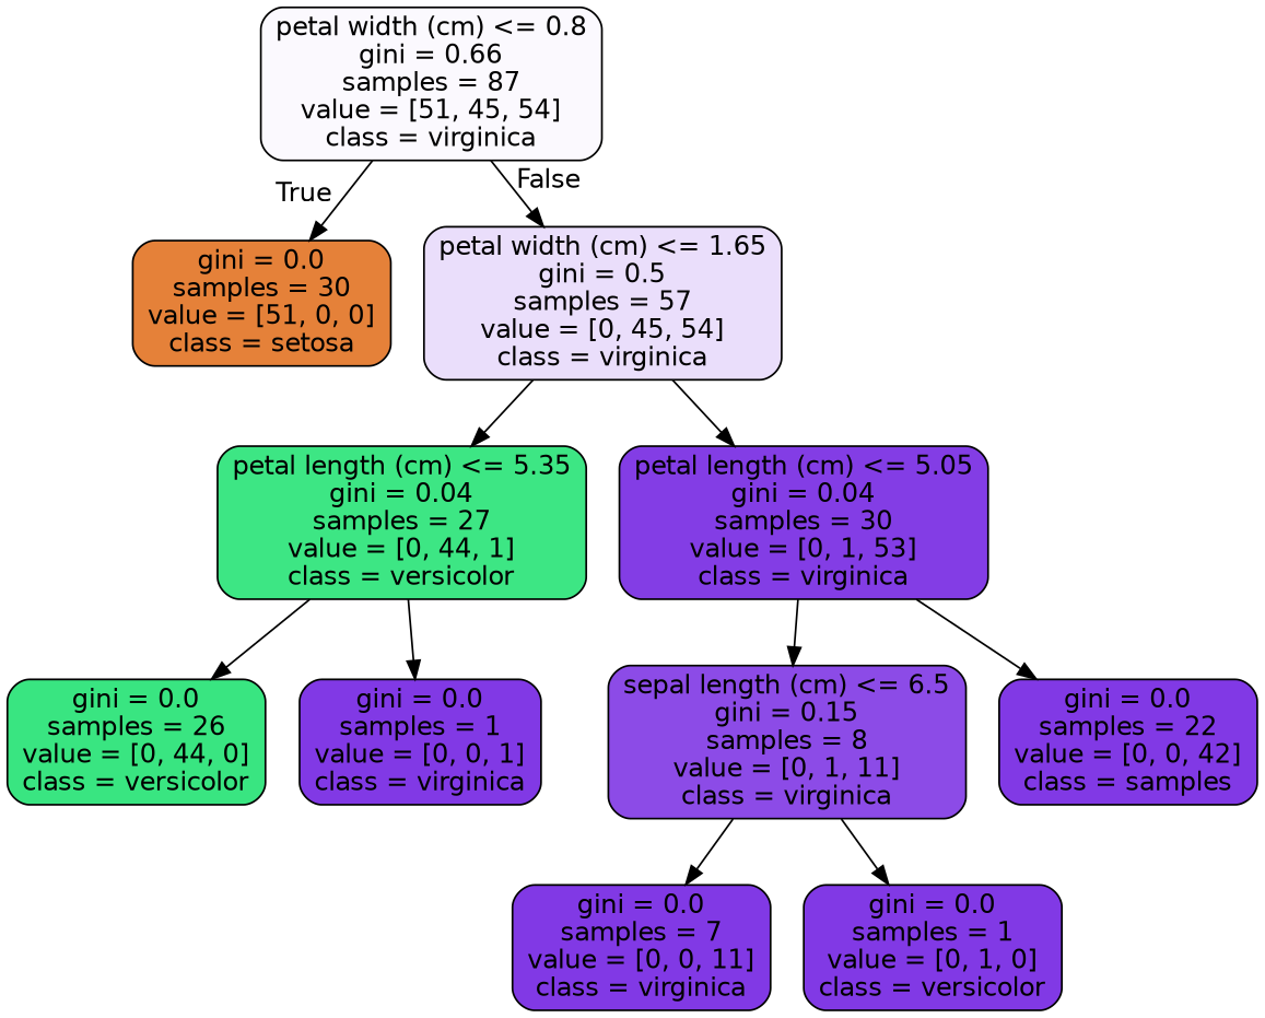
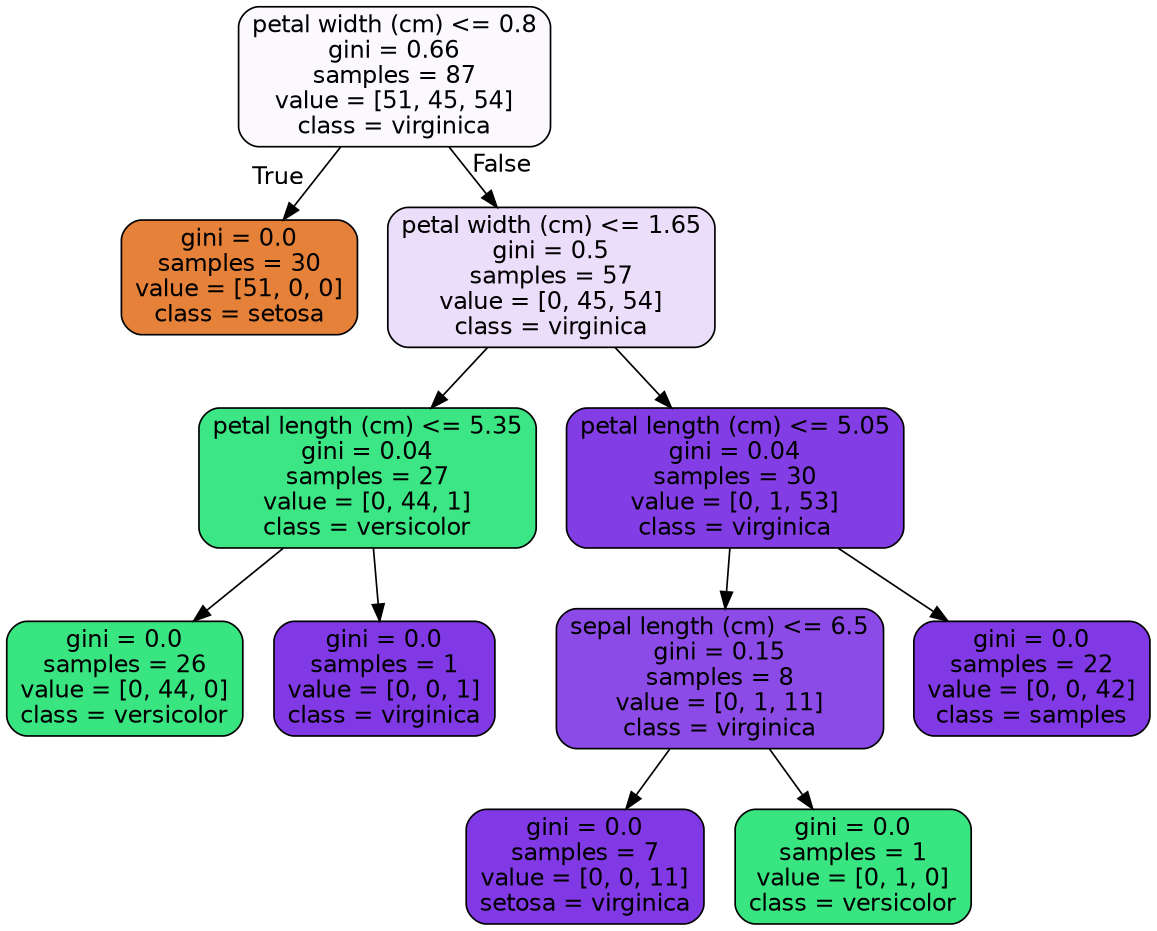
  digraph {
    node [color=black fillcolor="#8139e5" fontname=helvetica shape=box style="filled, rounded"]
    edge [fontname=helvetica]
    n1 [fillcolor="#fbf9fe" label="petal width (cm) <= 0.8\ngini = 0.66\nsamples = 87\nvalue = [51, 45, 54]\nclass = virginica"]
    n2 [fillcolor="#e58139" label="gini = 0.0\nsamples = 30\nvalue = [51, 0, 0]\nclass = setosa"]
    n3 [fillcolor="#eadefb" label="petal width (cm) <= 1.65\ngini = 0.5\nsamples = 57\nvalue = [0, 45, 54]\nclass = virginica"]
    n4 [fillcolor="#3de684" label="petal length (cm) <= 5.35\ngini = 0.04\nsamples = 27\nvalue = [0, 44, 1]\nclass = versicolor"]
    n5 [fillcolor="#833de5" label="petal length (cm) <= 5.05\ngini = 0.04\nsamples = 30\nvalue = [0, 1, 53]\nclass = virginica"]
    n6 [fillcolor="#39e581" label="gini = 0.0\nsamples = 26\nvalue = [0, 44, 0]\nclass = versicolor"]
    n7 [label="gini = 0.0\nsamples = 1\nvalue = [0, 0, 1]\nclass = virginica"]
    n8 [fillcolor="#8c4be7" label="sepal length (cm) <= 6.5\ngini = 0.15\nsamples = 8\nvalue = [0, 1, 11]\nclass = virginica"]
    n9 [label="gini = 0.0\nsamples = 22\nvalue = [0, 0, 42]\nclass = samples"]
-   n10 [label="gini = 0.0\nsamples = 7\nvalue = [0, 0, 11]\nclass = virginica"]
-   n11 [label="gini = 0.0\nsamples = 1\nvalue = [0, 1, 0]\nclass = versicolor"]
+   n10 [label="gini = 0.0\nsamples = 7\nvalue = [0, 0, 11]\nsetosa = virginica"]
+   n11 [fillcolor="#39e581" label="gini = 0.0\nsamples = 1\nvalue = [0, 1, 0]\nclass = versicolor"]
    n1 -> n2 [headlabel=True labelangle=45 labeldistance=2.5]
    n1 -> n3 [headlabel=False labelangle=-45 labeldistance=2.5]
    n3 -> n4
    n3 -> n5
    n4 -> n6
    n4 -> n7
    n5 -> n8
    n5 -> n9
    n8 -> n10
    n8 -> n11
  }
